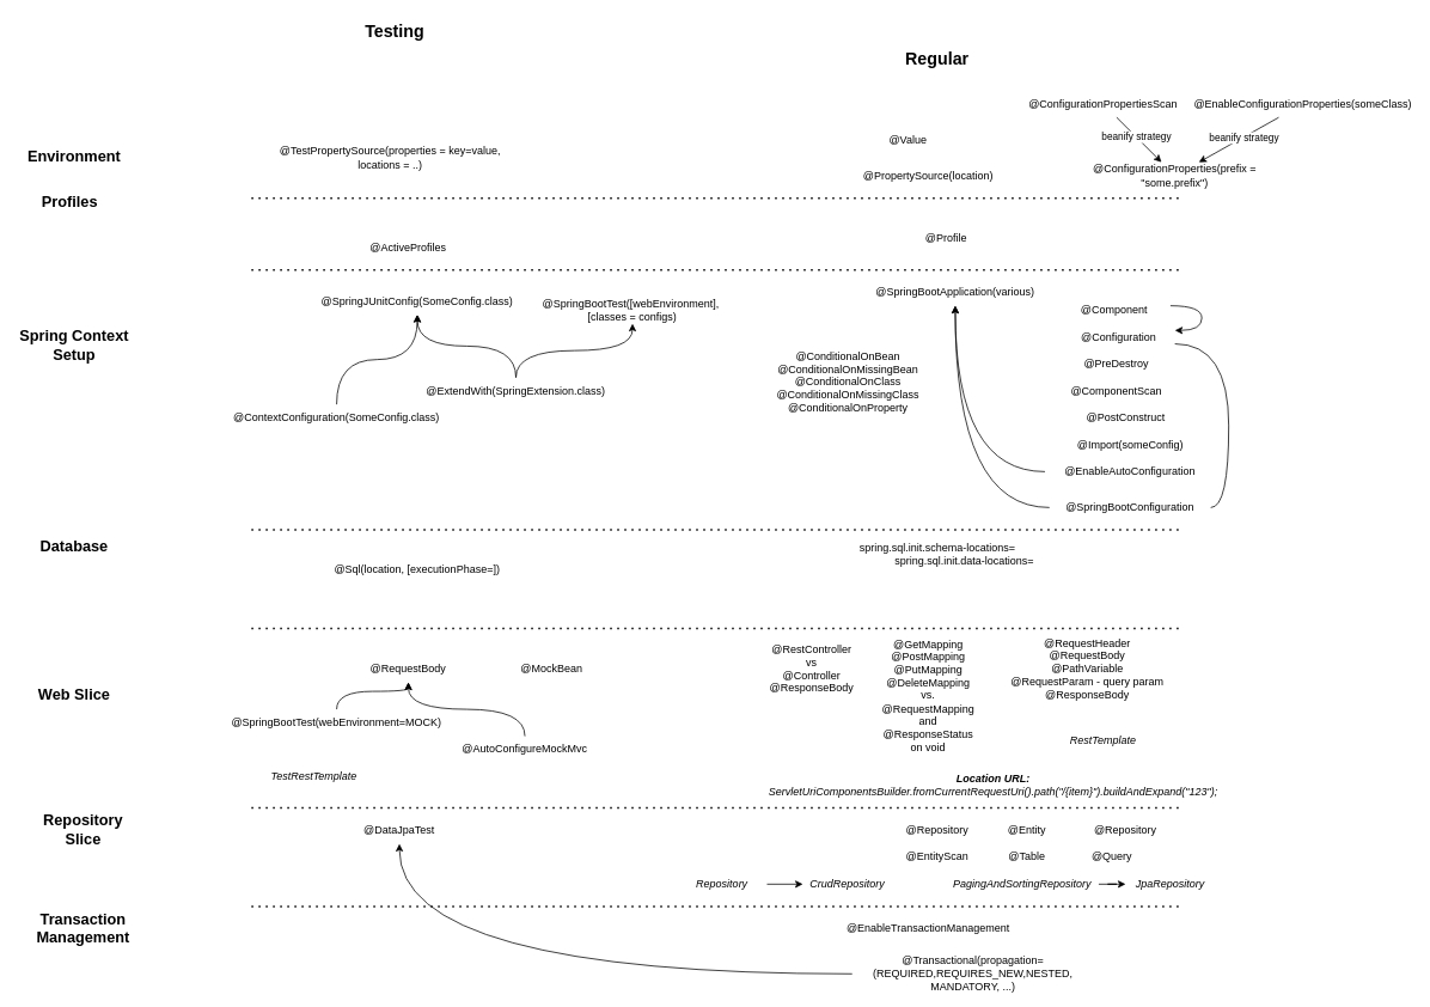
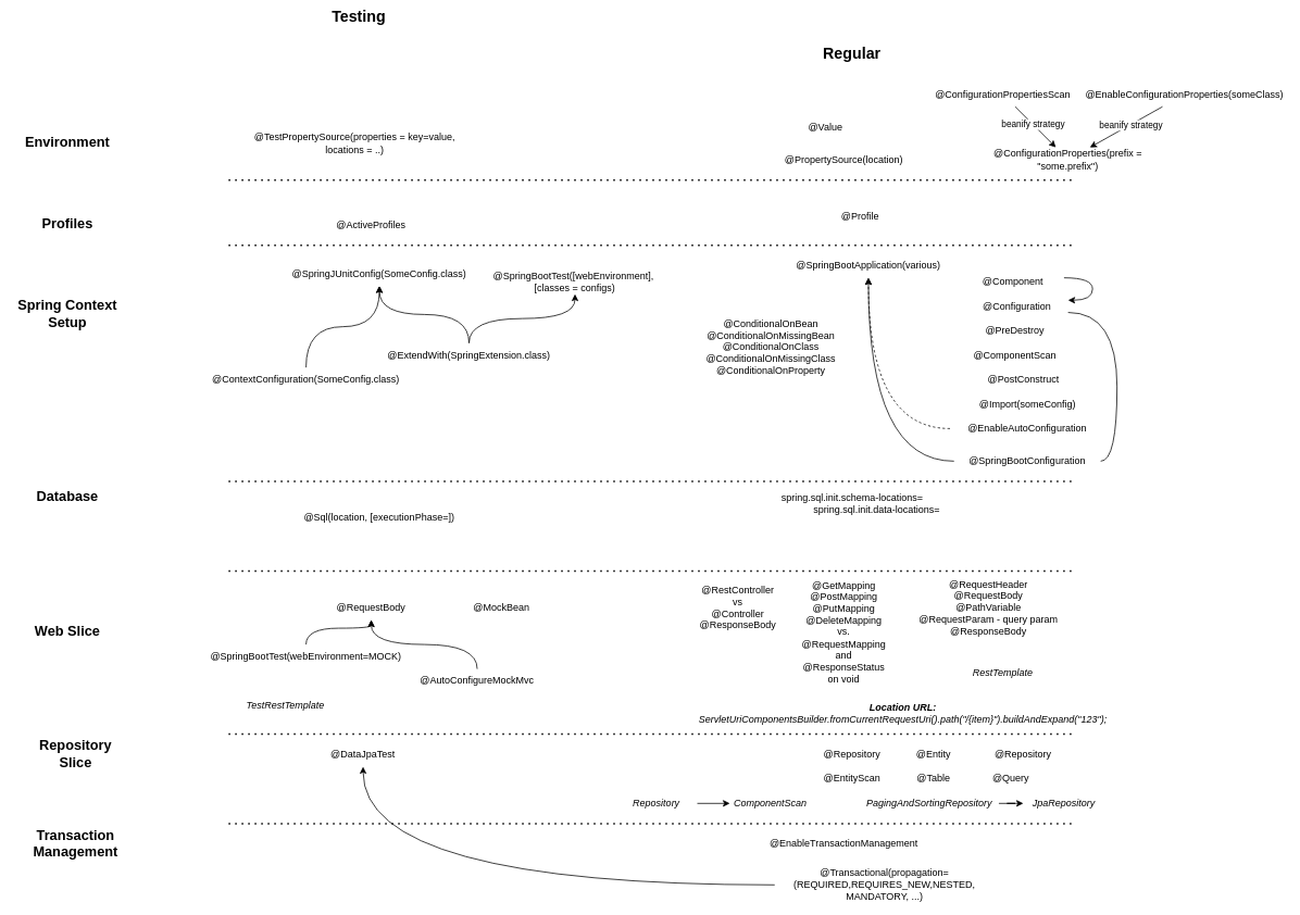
  <mxCell id="0" />
  <mxCell id="1" parent="0" />
  <mxCell id="2" value="@SpringJUnitConfig(SomeConfig.class)" style="text;html=1;align=center;verticalAlign=middle;whiteSpace=wrap;rounded=0;" vertex="1" parent="1"><mxGeometry x="330" y="320" width="270" height="30" as="geometry" /></mxCell>
  <mxCell id="3" style="edgeStyle=orthogonalEdgeStyle;rounded=0;orthogonalLoop=1;jettySize=auto;html=1;entryX=0.5;entryY=1;entryDx=0;entryDy=0;curved=1;" edge="1" parent="1" source="4" target="2"><mxGeometry relative="1" as="geometry" /></mxCell>
  <mxCell id="4" value="@ContextConfiguration(SomeConfig.class)" style="text;html=1;align=center;verticalAlign=middle;whiteSpace=wrap;rounded=0;" vertex="1" parent="1"><mxGeometry y="450" width="270" height="30" as="geometry" x="240" /></mxCell>
  <mxCell id="5" style="edgeStyle=orthogonalEdgeStyle;rounded=0;orthogonalLoop=1;jettySize=auto;html=1;entryX=0.5;entryY=1;entryDx=0;entryDy=0;curved=1;" edge="1" parent="1" source="7" target="2"><mxGeometry relative="1" as="geometry" /></mxCell>
  <mxCell id="6" style="edgeStyle=orthogonalEdgeStyle;rounded=0;orthogonalLoop=1;jettySize=auto;html=1;curved=1;" edge="1" parent="1" source="7" target="13"><mxGeometry relative="1" as="geometry" /></mxCell>
  <mxCell id="7" value="@Extend&lt;span style=&quot;background-color: initial;&quot;&gt;With(SpringExtension.class)&lt;/span&gt;" style="text;html=1;align=center;verticalAlign=middle;whiteSpace=wrap;rounded=0;" vertex="1" parent="1"><mxGeometry x="440" y="420" width="270" height="30" as="geometry" /></mxCell>
- <mxCell id="8" value="Profiles" style="text;html=1;align=center;verticalAlign=middle;whiteSpace=wrap;rounded=0;fontSize=17;fontStyle=1" vertex="1" parent="1"><mxGeometry x="15" y="210" width="125" height="30" as="geometry" /></mxCell>
+ <mxCell id="8" value="Profiles" style="text;html=1;align=center;verticalAlign=middle;whiteSpace=wrap;rounded=0;fontSize=17;fontStyle=1" vertex="1" parent="1"><mxGeometry x="20" y="260" width="125" height="30" as="geometry" /></mxCell>
  <mxCell id="9" value="@TestPropertySource(properties = key=value, locations = ..)" style="text;html=1;align=center;verticalAlign=middle;whiteSpace=wrap;rounded=0;" vertex="1" parent="1"><mxGeometry x="300" y="160" width="270" height="30" as="geometry" /></mxCell>
  <mxCell id="10" value="@Sql(location, [executionPhase=])" style="text;html=1;align=center;verticalAlign=middle;whiteSpace=wrap;rounded=0;" vertex="1" parent="1"><mxGeometry x="330" y="620" width="270" height="30" as="geometry" /></mxCell>
  <mxCell id="11" value="@ActiveProfiles" style="text;html=1;align=center;verticalAlign=middle;whiteSpace=wrap;rounded=0;" vertex="1" parent="1"><mxGeometry x="320" y="260" width="270" height="30" as="geometry" /></mxCell>
  <mxCell id="12" value="@Profile" style="text;html=1;align=center;verticalAlign=middle;whiteSpace=wrap;rounded=0;" vertex="1" parent="1"><mxGeometry x="920" y="250" width="270" height="30" as="geometry" /></mxCell>
  <mxCell id="13" value="@SpringBootTest([webEnvironment],&amp;nbsp;&lt;div&gt;[classes = configs)&lt;/div&gt;" style="text;html=1;align=center;verticalAlign=middle;whiteSpace=wrap;rounded=0;" vertex="1" parent="1"><mxGeometry x="570" y="330" width="270" height="30" as="geometry" /></mxCell>
  <mxCell id="14" value="Spring Context Setup" style="text;html=1;align=center;verticalAlign=middle;whiteSpace=wrap;rounded=0;fontSize=17;fontStyle=1" vertex="1" parent="1"><mxGeometry x="20" y="370" width="125" height="30" as="geometry" /></mxCell>
  <mxCell id="15" value="Environment" style="text;html=1;align=center;verticalAlign=middle;whiteSpace=wrap;rounded=0;fontSize=17;fontStyle=1" vertex="1" parent="1"><mxGeometry x="20" y="160" width="125" height="30" as="geometry" /></mxCell>
  <mxCell id="16" value="Database" style="text;html=1;align=center;verticalAlign=middle;whiteSpace=wrap;rounded=0;fontSize=17;fontStyle=1" vertex="1" parent="1"><mxGeometry x="20" y="595" width="125" height="30" as="geometry" /></mxCell>
  <mxCell id="17" value="spring.sql.init.schema-locations=" style="text;html=1;align=center;verticalAlign=middle;resizable=0;points=[];autosize=1;strokeColor=none;fillColor=none;" vertex="1" parent="1"><mxGeometry x="945" y="595" width="200" height="30" as="geometry" /></mxCell>
  <mxCell id="18" value="spring.sql.init.data-locations=" style="text;html=1;align=center;verticalAlign=middle;resizable=0;points=[];autosize=1;strokeColor=none;fillColor=none;" vertex="1" parent="1"><mxGeometry x="985" y="610" width="180" height="30" as="geometry" /></mxCell>
  <mxCell id="19" value="Web Slice" style="text;html=1;align=center;verticalAlign=middle;whiteSpace=wrap;rounded=0;fontSize=17;fontStyle=1" vertex="1" parent="1"><mxGeometry x="20" y="760" width="125" height="30" as="geometry" /></mxCell>
  <mxCell id="20" value="@RequestBody" style="text;html=1;align=center;verticalAlign=middle;whiteSpace=wrap;rounded=0;" vertex="1" parent="1"><mxGeometry x="320" y="730" width="270" height="30" as="geometry" /></mxCell>
  <mxCell id="21" style="edgeStyle=orthogonalEdgeStyle;rounded=0;orthogonalLoop=1;jettySize=auto;html=1;entryX=0.5;entryY=1;entryDx=0;entryDy=0;curved=1;" edge="1" parent="1" source="22" target="20"><mxGeometry relative="1" as="geometry" /></mxCell>
  <mxCell id="22" value="@SpringBootTest(webEnvironment=MOCK)" style="text;html=1;align=center;verticalAlign=middle;whiteSpace=wrap;rounded=0;" vertex="1" parent="1"><mxGeometry y="790" width="270" height="30" as="geometry" x="240" /></mxCell>
  <mxCell id="23" style="edgeStyle=orthogonalEdgeStyle;rounded=0;orthogonalLoop=1;jettySize=auto;html=1;curved=1;" edge="1" parent="1" source="24" target="20"><mxGeometry relative="1" as="geometry" /></mxCell>
  <mxCell id="24" value="@AutoConfigureMockMvc" style="text;html=1;align=center;verticalAlign=middle;whiteSpace=wrap;rounded=0;" vertex="1" parent="1"><mxGeometry x="450" y="820" width="270" height="30" as="geometry" /></mxCell>
  <mxCell id="25" value="@MockBean" style="text;html=1;align=center;verticalAlign=middle;whiteSpace=wrap;rounded=0;" vertex="1" parent="1"><mxGeometry x="560" y="730" width="110" height="30" as="geometry" /></mxCell>
  <mxCell id="26" value="Repository Slice" style="text;html=1;align=center;verticalAlign=middle;whiteSpace=wrap;rounded=0;fontSize=17;fontStyle=1" vertex="1" parent="1"><mxGeometry x="30" y="910" width="125" height="30" as="geometry" /></mxCell>
  <mxCell id="27" value="@DataJpaTest" style="text;html=1;align=center;verticalAlign=middle;whiteSpace=wrap;rounded=0;" vertex="1" parent="1"><mxGeometry x="310" y="910" width="270" height="30" as="geometry" /></mxCell>
  <mxCell id="28" value="@ComponentScan" style="text;html=1;align=center;verticalAlign=middle;whiteSpace=wrap;rounded=0;" vertex="1" parent="1"><mxGeometry x="1185" y="420" width="120" height="30" as="geometry" /></mxCell>
  <mxCell id="29" style="edgeStyle=orthogonalEdgeStyle;rounded=0;orthogonalLoop=1;jettySize=auto;html=1;entryX=1;entryY=0.5;entryDx=0;entryDy=0;curved=1;exitX=1;exitY=0.75;exitDx=0;exitDy=0;endArrow=none;" edge="1" parent="1" source="30" target="42"><mxGeometry relative="1" as="geometry"><Array as="points"><mxPoint x="1370" y="383" /><mxPoint x="1370" y="565" /></Array></mxGeometry></mxCell>
  <mxCell id="30" value="@Configuration" style="text;html=1;align=center;verticalAlign=middle;whiteSpace=wrap;rounded=0;" vertex="1" parent="1"><mxGeometry x="1185" y="360" width="125" height="30" as="geometry" /></mxCell>
  <mxCell id="31" value="@Value" style="text;html=1;align=center;verticalAlign=middle;whiteSpace=wrap;rounded=0;" vertex="1" parent="1"><mxGeometry x="970" y="140" width="85" height="30" as="geometry" /></mxCell>
- <mxCell id="32" value="Testing" style="text;html=1;align=center;verticalAlign=middle;whiteSpace=wrap;rounded=0;fontSize=19;fontStyle=1" vertex="1" parent="1"><mxGeometry x="410" y="20" width="60" height="30" as="geometry" /></mxCell>
+ <mxCell id="32" value="Testing" style="text;html=1;align=center;verticalAlign=middle;whiteSpace=wrap;rounded=0;fontSize=19;fontStyle=1" vertex="1" parent="1"><mxGeometry x="410" y="5" width="60" height="30" as="geometry" /></mxCell>
  <mxCell id="33" value="Regular" style="text;html=1;align=center;verticalAlign=middle;whiteSpace=wrap;rounded=0;fontSize=19;fontStyle=1" vertex="1" parent="1"><mxGeometry x="1015" y="50" width="60" height="30" as="geometry" /></mxCell>
  <mxCell id="34" value="@PostConstruct" style="text;html=1;align=center;verticalAlign=middle;whiteSpace=wrap;rounded=0;" vertex="1" parent="1"><mxGeometry x="1192.5" y="450" width="125" height="30" as="geometry" /></mxCell>
  <mxCell id="35" value="@PreDestroy" style="text;html=1;align=center;verticalAlign=middle;whiteSpace=wrap;rounded=0;" vertex="1" parent="1"><mxGeometry x="1205" y="390" width="80" height="30" as="geometry" /></mxCell>
  <mxCell id="36" value="@PropertySource(location)" style="text;html=1;align=center;verticalAlign=middle;whiteSpace=wrap;rounded=0;" vertex="1" parent="1"><mxGeometry x="950" y="180" width="170" height="30" as="geometry" /></mxCell>
  <mxCell id="37" value="@Repository" style="text;html=1;align=center;verticalAlign=middle;whiteSpace=wrap;rounded=0;" vertex="1" parent="1"><mxGeometry x="995" y="910" width="100" height="30" as="geometry" /></mxCell>
  <mxCell id="38" value="@EntityScan" style="text;html=1;align=center;verticalAlign=middle;whiteSpace=wrap;rounded=0;" vertex="1" parent="1"><mxGeometry x="990" y="940" width="110" height="30" as="geometry" /></mxCell>
  <mxCell id="39" value="@Import(someConfig)" style="text;html=1;align=center;verticalAlign=middle;whiteSpace=wrap;rounded=0;" vertex="1" parent="1"><mxGeometry x="1187.5" y="480" width="145" height="30" as="geometry" /></mxCell>
  <mxCell id="40" value="@SpringBootApplication(various)" style="text;html=1;align=center;verticalAlign=middle;whiteSpace=wrap;rounded=0;" vertex="1" parent="1"><mxGeometry x="930" y="310" width="270" height="30" as="geometry" /></mxCell>
  <mxCell id="41" style="edgeStyle=orthogonalEdgeStyle;rounded=0;orthogonalLoop=1;jettySize=auto;html=1;entryX=0.5;entryY=1;entryDx=0;entryDy=0;curved=1;exitX=0;exitY=0.5;exitDx=0;exitDy=0;" edge="1" parent="1" source="42" target="40"><mxGeometry relative="1" as="geometry" /></mxCell>
  <mxCell id="42" value="@SpringBootConfiguration" style="text;html=1;align=center;verticalAlign=middle;whiteSpace=wrap;rounded=0;" vertex="1" parent="1"><mxGeometry x="1170" y="550" width="180" height="30" as="geometry" /></mxCell>
- <mxCell id="43" style="edgeStyle=orthogonalEdgeStyle;rounded=0;orthogonalLoop=1;jettySize=auto;html=1;entryX=0.5;entryY=1;entryDx=0;entryDy=0;curved=1;exitX=0;exitY=0.5;exitDx=0;exitDy=0;" edge="1" parent="1" source="44" target="40"><mxGeometry relative="1" as="geometry"><mxPoint x="1133" y="340" as="targetPoint" /></mxGeometry></mxCell>
+ <mxCell id="43" style="edgeStyle=orthogonalEdgeStyle;rounded=0;orthogonalLoop=1;jettySize=auto;html=1;entryX=0.5;entryY=1;entryDx=0;entryDy=0;curved=1;exitX=0;exitY=0.5;exitDx=0;exitDy=0;dashed=1;" edge="1" parent="1" source="44" target="40"><mxGeometry relative="1" as="geometry"><mxPoint x="1133" y="340" as="targetPoint" /></mxGeometry></mxCell>
  <mxCell id="44" value="@EnableAutoConfiguration" style="text;html=1;align=center;verticalAlign=middle;whiteSpace=wrap;rounded=0;" vertex="1" parent="1"><mxGeometry x="1165" y="510" width="190" height="30" as="geometry" /></mxCell>
  <mxCell id="45" value="" style="endArrow=none;dashed=1;html=1;dashPattern=1 3;strokeWidth=2;rounded=0;" edge="1" parent="1"><mxGeometry width="50" height="50" relative="1" as="geometry"><mxPoint x="280" y="300" as="sourcePoint" /><mxPoint x="1320" y="300" as="targetPoint" /></mxGeometry></mxCell>
  <mxCell id="46" value="" style="endArrow=none;dashed=1;html=1;dashPattern=1 3;strokeWidth=2;rounded=0;" edge="1" parent="1"><mxGeometry width="50" height="50" relative="1" as="geometry"><mxPoint x="280" y="590" as="sourcePoint" /><mxPoint x="1320" y="590" as="targetPoint" /></mxGeometry></mxCell>
  <mxCell id="47" value="" style="endArrow=none;dashed=1;html=1;dashPattern=1 3;strokeWidth=2;rounded=0;" edge="1" parent="1"><mxGeometry width="50" height="50" relative="1" as="geometry"><mxPoint x="280" y="700" as="sourcePoint" /><mxPoint x="1320" y="700" as="targetPoint" /></mxGeometry></mxCell>
  <mxCell id="48" value="" style="endArrow=none;dashed=1;html=1;dashPattern=1 3;strokeWidth=2;rounded=0;" edge="1" parent="1"><mxGeometry width="50" height="50" relative="1" as="geometry"><mxPoint x="280" y="900" as="sourcePoint" /><mxPoint x="1320" y="900" as="targetPoint" /></mxGeometry></mxCell>
  <mxCell id="49" value="" style="endArrow=none;dashed=1;html=1;dashPattern=1 3;strokeWidth=2;rounded=0;" edge="1" parent="1"><mxGeometry width="50" height="50" relative="1" as="geometry"><mxPoint x="280" y="220" as="sourcePoint" /><mxPoint x="1320" y="220" as="targetPoint" /></mxGeometry></mxCell>
  <mxCell id="50" value="Transaction Management" style="text;html=1;align=center;verticalAlign=middle;whiteSpace=wrap;rounded=0;fontSize=17;fontStyle=1" vertex="1" parent="1"><mxGeometry x="30" y="1020" width="125" height="30" as="geometry" /></mxCell>
  <mxCell id="51" value="@EnableTransactionManagement" style="text;html=1;align=center;verticalAlign=middle;whiteSpace=wrap;rounded=0;" vertex="1" parent="1"><mxGeometry x="900" y="1020" width="270" height="30" as="geometry" /></mxCell>
  <mxCell id="52" style="edgeStyle=orthogonalEdgeStyle;rounded=0;orthogonalLoop=1;jettySize=auto;html=1;entryX=0.5;entryY=1;entryDx=0;entryDy=0;curved=1;" edge="1" parent="1" source="53" target="27"><mxGeometry relative="1" as="geometry" /></mxCell>
  <mxCell id="53" value="@Transactional(propagation=(REQUIRED,REQUIRES_NEW,NESTED, MANDATORY, ...)" style="text;html=1;align=center;verticalAlign=middle;whiteSpace=wrap;rounded=0;" vertex="1" parent="1"><mxGeometry x="950" y="1070" width="270" height="30" as="geometry" /></mxCell>
  <mxCell id="54" value="" style="endArrow=none;dashed=1;html=1;dashPattern=1 3;strokeWidth=2;rounded=0;" edge="1" parent="1"><mxGeometry width="50" height="50" relative="1" as="geometry"><mxPoint x="280" y="1010" as="sourcePoint" /><mxPoint x="1320" y="1010" as="targetPoint" /></mxGeometry></mxCell>
  <mxCell id="55" style="edgeStyle=orthogonalEdgeStyle;rounded=0;orthogonalLoop=1;jettySize=auto;html=1;curved=1;entryX=1;entryY=0.25;entryDx=0;entryDy=0;" edge="1" parent="1" source="56" target="30"><mxGeometry relative="1" as="geometry"><mxPoint x="1380" y="345" as="targetPoint" /><Array as="points"><mxPoint x="1340" y="340" /><mxPoint x="1340" y="368" /></Array></mxGeometry></mxCell>
  <mxCell id="56" value="@Component" style="text;html=1;align=center;verticalAlign=middle;whiteSpace=wrap;rounded=0;" vertex="1" parent="1"><mxGeometry x="1180" y="330" width="125" height="30" as="geometry" /></mxCell>
  <mxCell id="57" value="@ConfigurationProperties(prefix = &quot;some.prefix&quot;)" style="text;html=1;align=center;verticalAlign=middle;whiteSpace=wrap;rounded=0;" vertex="1" parent="1"><mxGeometry x="1190" y="180" width="240" height="30" as="geometry" /></mxCell>
  <mxCell id="58" style="rounded=0;orthogonalLoop=1;jettySize=auto;html=1;" edge="1" parent="1" source="60" target="57"><mxGeometry relative="1" as="geometry" /></mxCell>
  <mxCell id="59" value="beanify strategy" style="edgeLabel;html=1;align=center;verticalAlign=middle;resizable=0;points=[];" vertex="1" connectable="0" parent="58"><mxGeometry x="-0.124" relative="1" as="geometry"><mxPoint as="offset" /></mxGeometry></mxCell>
  <mxCell id="60" value="@EnableConfigurationProperties(someClass)" style="text;html=1;align=center;verticalAlign=middle;whiteSpace=wrap;rounded=0;" vertex="1" parent="1"><mxGeometry x="1332.5" y="100" width="240" height="30" as="geometry" /></mxCell>
  <mxCell id="61" style="rounded=0;orthogonalLoop=1;jettySize=auto;html=1;" edge="1" parent="1" source="63" target="57"><mxGeometry relative="1" as="geometry" /></mxCell>
  <mxCell id="62" value="beanify strategy" style="edgeLabel;html=1;align=center;verticalAlign=middle;resizable=0;points=[];" vertex="1" connectable="0" parent="61"><mxGeometry x="-0.151" relative="1" as="geometry"><mxPoint as="offset" /></mxGeometry></mxCell>
  <mxCell id="63" value="@ConfigurationPropertiesScan" style="text;html=1;align=center;verticalAlign=middle;whiteSpace=wrap;rounded=0;" vertex="1" parent="1"><mxGeometry x="1110" y="100" width="240" height="30" as="geometry" /></mxCell>
  <mxCell id="64" value="@ConditionalOnBean&lt;div&gt;@ConditionalOnMissingBean&lt;/div&gt;&lt;div&gt;@ConditionalOnClass&lt;/div&gt;&lt;div&gt;@ConditionalOnMissingClass&lt;/div&gt;&lt;div&gt;@ConditionalOnProperty&lt;/div&gt;" style="text;html=1;align=center;verticalAlign=middle;whiteSpace=wrap;rounded=0;" vertex="1" parent="1"><mxGeometry x="882.5" y="410" width="125" height="30" as="geometry" /></mxCell>
  <mxCell id="65" value="@Entity" style="text;html=1;align=center;verticalAlign=middle;whiteSpace=wrap;rounded=0;" vertex="1" parent="1"><mxGeometry x="1095" y="910" width="100" height="30" as="geometry" /></mxCell>
  <mxCell id="66" value="@Table" style="text;html=1;align=center;verticalAlign=middle;whiteSpace=wrap;rounded=0;" vertex="1" parent="1"><mxGeometry x="1095" y="940" width="100" height="30" as="geometry" /></mxCell>
  <mxCell id="67" value="@Repository" style="text;html=1;align=center;verticalAlign=middle;whiteSpace=wrap;rounded=0;" vertex="1" parent="1"><mxGeometry x="1205" y="910" width="100" height="30" as="geometry" /></mxCell>
  <mxCell id="68" style="edgeStyle=orthogonalEdgeStyle;rounded=0;orthogonalLoop=1;jettySize=auto;html=1;fontStyle=2" edge="1" parent="1" source="69" target="70"><mxGeometry relative="1" as="geometry" /></mxCell>
  <mxCell id="69" value="Repository" style="text;html=1;align=center;verticalAlign=middle;whiteSpace=wrap;rounded=0;fontStyle=2" vertex="1" parent="1"><mxGeometry x="755" y="970" width="100" height="30" as="geometry" /></mxCell>
- <mxCell id="70" value="CrudRepository" style="text;html=1;align=center;verticalAlign=middle;whiteSpace=wrap;rounded=0;fontStyle=2" vertex="1" parent="1"><mxGeometry x="895" y="970" width="100" height="30" as="geometry" /></mxCell>
+ <mxCell id="70" value="ComponentScan" style="text;html=1;align=center;verticalAlign=middle;whiteSpace=wrap;rounded=0;fontStyle=2" vertex="1" parent="1"><mxGeometry x="895" y="970" width="100" height="30" as="geometry" /></mxCell>
  <mxCell id="71" value="JpaRepository" style="text;html=1;align=center;verticalAlign=middle;whiteSpace=wrap;rounded=0;fontStyle=2" vertex="1" parent="1"><mxGeometry x="1255" y="970" width="100" height="30" as="geometry" /></mxCell>
  <mxCell id="72" style="edgeStyle=orthogonalEdgeStyle;rounded=0;orthogonalLoop=1;jettySize=auto;html=1;fontStyle=2" edge="1" parent="1" source="73" target="71"><mxGeometry relative="1" as="geometry" /></mxCell>
  <mxCell id="73" value="PagingAndSortingRepository" style="text;html=1;align=center;verticalAlign=middle;whiteSpace=wrap;rounded=0;fontStyle=2" vertex="1" parent="1"><mxGeometry x="1055" y="970" width="170" height="30" as="geometry" /></mxCell>
  <mxCell id="74" value="@Query" style="text;html=1;align=center;verticalAlign=middle;whiteSpace=wrap;rounded=0;" vertex="1" parent="1"><mxGeometry x="1190" y="940" width="100" height="30" as="geometry" /></mxCell>
  <mxCell id="75" value="@GetMapping&lt;div&gt;@PostMapping&lt;/div&gt;&lt;div&gt;@PutMapping&lt;/div&gt;&lt;div&gt;@DeleteMapping&lt;/div&gt;&lt;div&gt;vs.&lt;/div&gt;&lt;div&gt;@RequestMapping&lt;/div&gt;&lt;div&gt;and&lt;/div&gt;&lt;div&gt;@ResponseStatus on void&lt;/div&gt;" style="text;html=1;align=center;verticalAlign=middle;whiteSpace=wrap;rounded=0;" vertex="1" parent="1"><mxGeometry x="985" y="760" width="100" height="30" as="geometry" /></mxCell>
  <mxCell id="76" value="@RequestHeader&lt;div&gt;@RequestBody&lt;/div&gt;&lt;div&gt;@PathVariable&lt;/div&gt;&lt;div&gt;@RequestParam - query param&lt;/div&gt;&lt;div&gt;@ResponseBody&lt;/div&gt;" style="text;html=1;align=center;verticalAlign=middle;whiteSpace=wrap;rounded=0;" vertex="1" parent="1"><mxGeometry x="1115" y="730" width="195" height="30" as="geometry" /></mxCell>
  <mxCell id="77" value="@RestController&lt;div&gt;vs&lt;/div&gt;&lt;div&gt;@Controller&lt;/div&gt;&lt;div&gt;@ResponseBody&lt;/div&gt;" style="text;html=1;align=center;verticalAlign=middle;whiteSpace=wrap;rounded=0;" vertex="1" parent="1"><mxGeometry x="855" y="730" width="100" height="30" as="geometry" /></mxCell>
  <mxCell id="78" value="&lt;b&gt;Location URL: &lt;/b&gt;ServletUriComponentsBuilder.fromCurrentRequestUri().path(&quot;/{item}&quot;).buildAndExpand(&quot;123&quot;);" style="text;html=1;align=center;verticalAlign=middle;whiteSpace=wrap;rounded=0;fontStyle=2" vertex="1" parent="1"><mxGeometry x="855" y="860" width="505" height="30" as="geometry" /></mxCell>
  <mxCell id="79" value="RestTemplate" style="text;html=1;align=center;verticalAlign=middle;whiteSpace=wrap;rounded=0;fontStyle=2" vertex="1" parent="1"><mxGeometry x="1180" y="810" width="100" height="30" as="geometry" /></mxCell>
  <mxCell id="80" value="TestRestTemplate" style="text;html=1;align=center;verticalAlign=middle;whiteSpace=wrap;rounded=0;fontStyle=2" vertex="1" parent="1"><mxGeometry x="300" y="850" width="100" height="30" as="geometry" /></mxCell>
